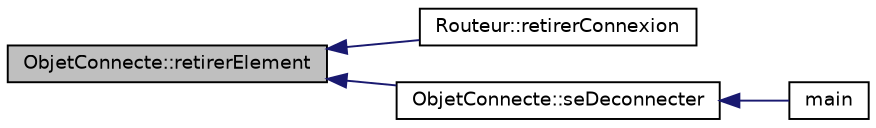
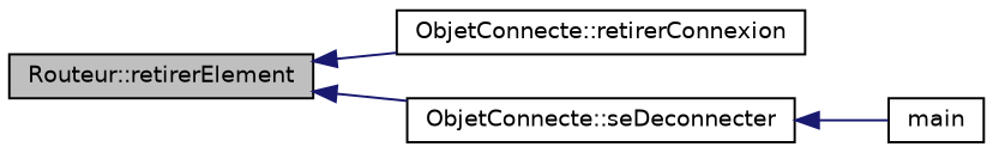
  digraph {
    rankdir=LR
    node [color=black fontname=Helvetica fontsize=10 shape=record]
    edge [color=midnightblue dir=back fontname=Helvetica fontsize=10 labelfontname=Helvetica labelfontsize=10 style=solid]
-   n1 [fillcolor=grey75 fontcolor=black height=0.2 label="ObjetConnecte::retirerElement" style=filled width=0.4]
-   n2 [height=0.2 label="Routeur::retirerConnexion" width=0.4]
+   n1 [fillcolor=grey75 fontcolor=black height=0.2 label="Routeur::retirerElement" style=filled width=0.4]
+   n2 [height=0.2 label="ObjetConnecte::retirerConnexion" width=0.4]
    n3 [height=0.2 label="ObjetConnecte::seDeconnecter" width=0.4]
    n4 [height=0.2 label=main width=0.4]
    n1 -> n2
    n1 -> n3
    n3 -> n4
  }
